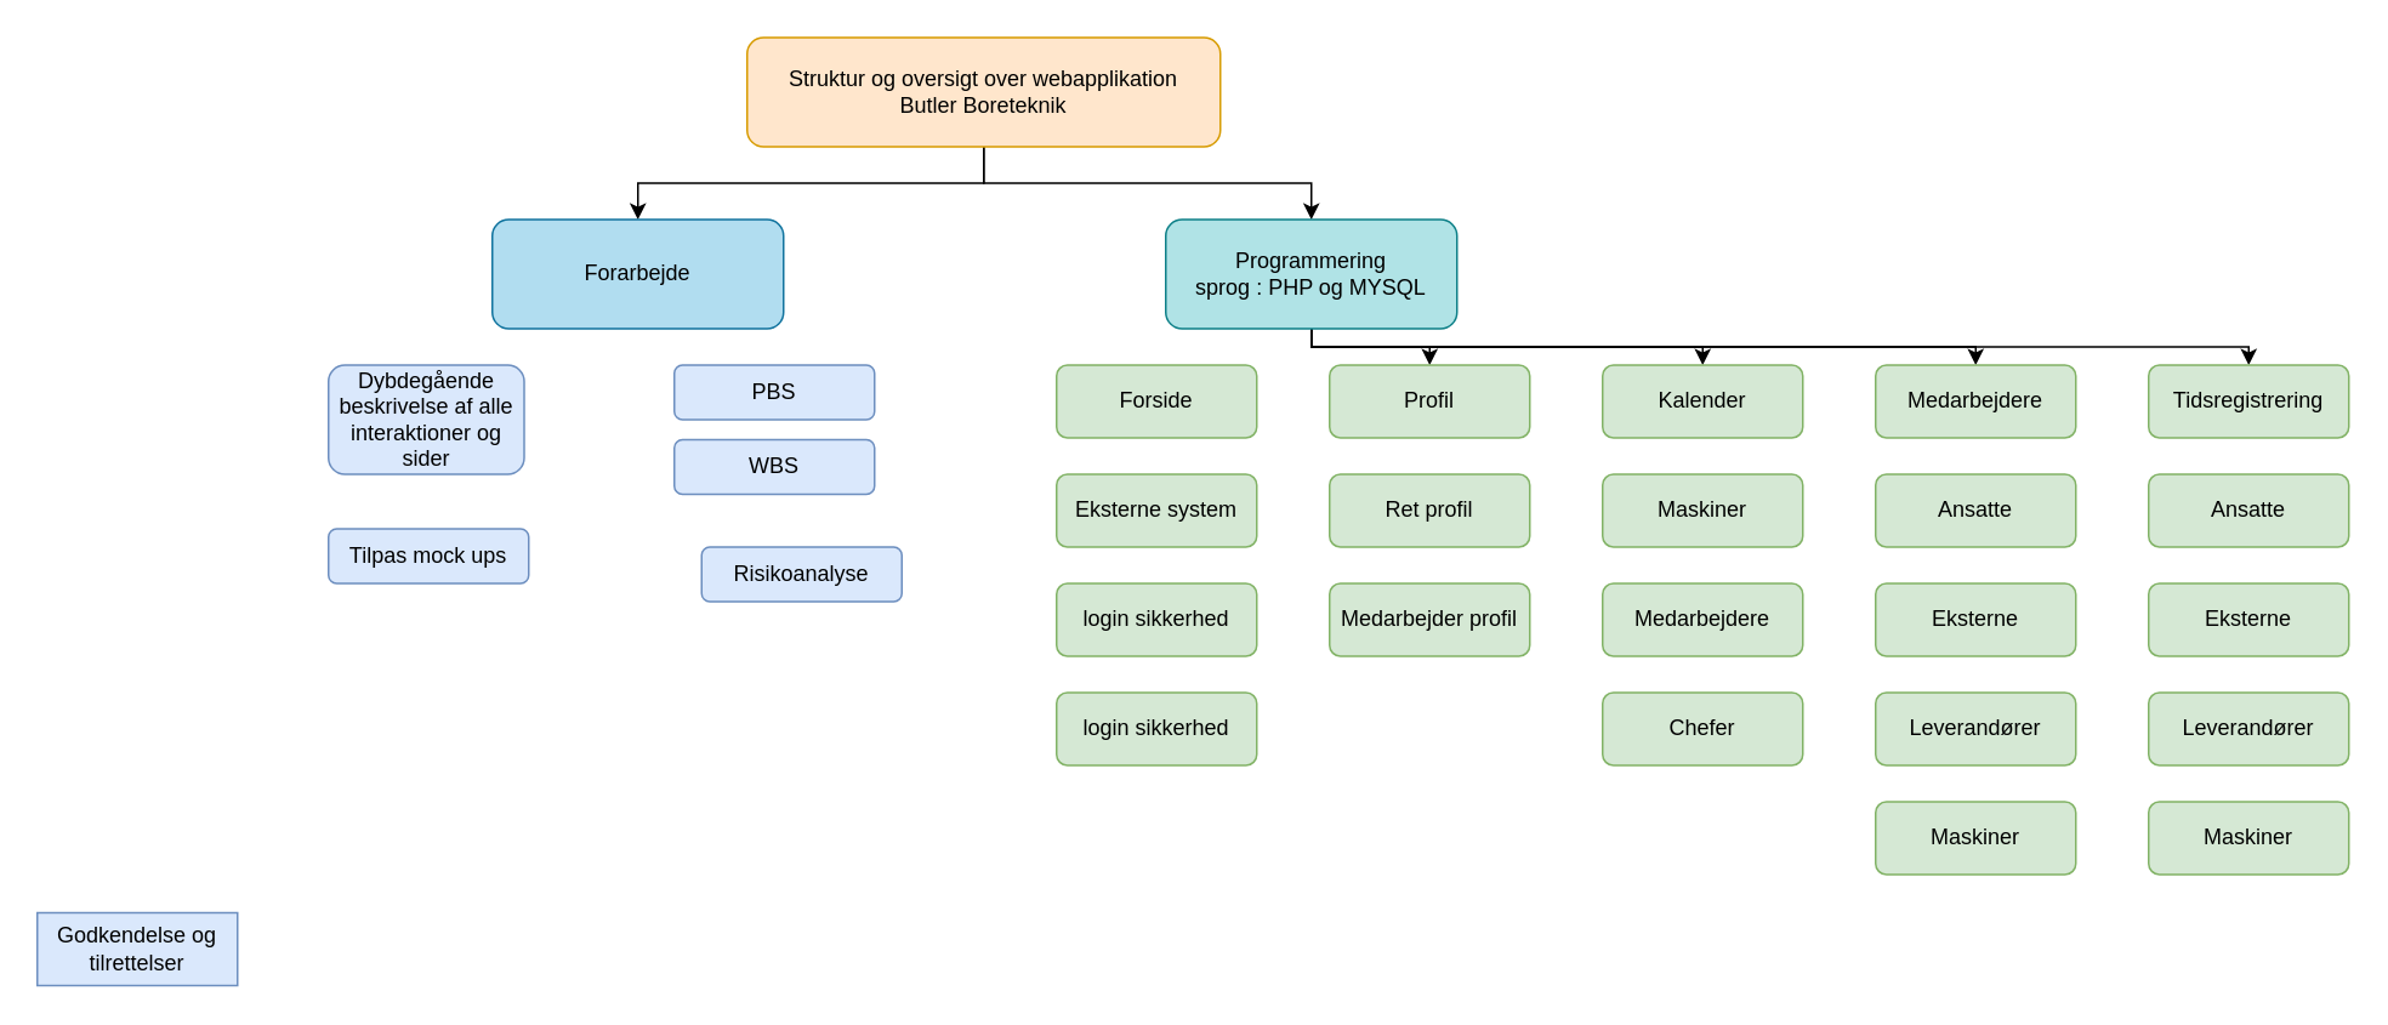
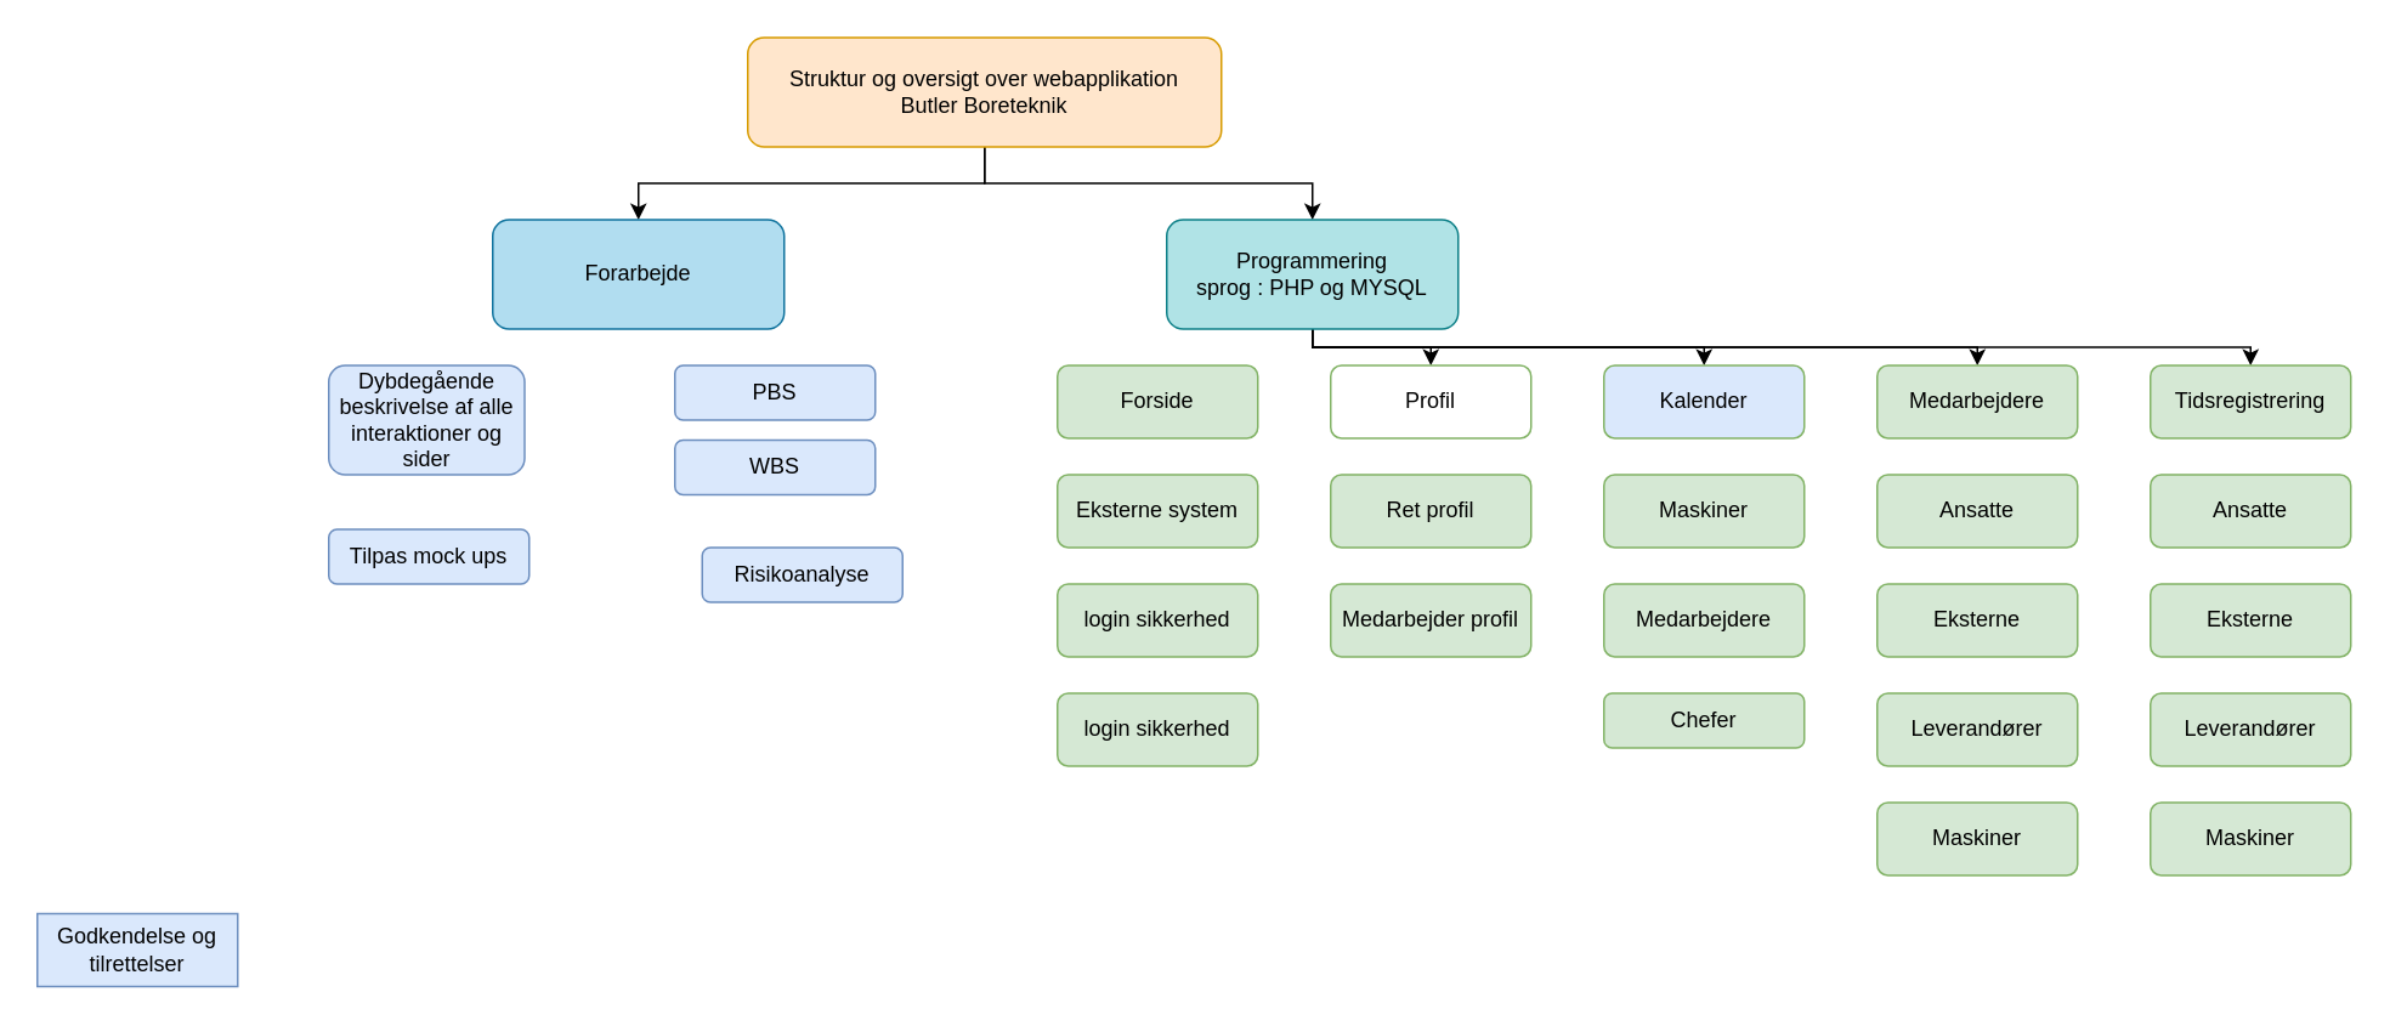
  <mxCell id="0" />
  <mxCell id="1" parent="0" />
  <mxCell id="2" value="Ret profil" style="rounded=1;whiteSpace=wrap;html=1;fillColor=#d5e8d4;strokeColor=#82b366;" parent="1" vertex="1"><mxGeometry x="730" y="260" width="110" height="40" as="geometry" /></mxCell>
  <mxCell id="3" style="edgeStyle=orthogonalEdgeStyle;rounded=0;orthogonalLoop=1;jettySize=auto;html=1;" parent="1" source="5" target="11" edge="1"><mxGeometry relative="1" as="geometry"><Array as="points"><mxPoint x="540" y="100" /><mxPoint x="350" y="100" /></Array></mxGeometry></mxCell>
  <mxCell id="4" style="edgeStyle=orthogonalEdgeStyle;rounded=0;orthogonalLoop=1;jettySize=auto;html=1;" parent="1" source="5" target="10" edge="1"><mxGeometry relative="1" as="geometry" /></mxCell>
  <mxCell id="5" value="Struktur og oversigt over webapplikation&lt;br&gt;Butler Boreteknik" style="rounded=1;whiteSpace=wrap;html=1;fillColor=#ffe6cc;strokeColor=#d79b00;" parent="1" vertex="1"><mxGeometry x="410" y="20" width="260" height="60" as="geometry" /></mxCell>
  <mxCell id="6" style="edgeStyle=orthogonalEdgeStyle;rounded=0;orthogonalLoop=1;jettySize=auto;html=1;" parent="1" source="10" target="12" edge="1"><mxGeometry relative="1" as="geometry"><Array as="points"><mxPoint x="720" y="190" /><mxPoint x="785" y="190" /></Array></mxGeometry></mxCell>
  <mxCell id="7" style="edgeStyle=orthogonalEdgeStyle;rounded=0;orthogonalLoop=1;jettySize=auto;html=1;" parent="1" source="10" target="16" edge="1"><mxGeometry relative="1" as="geometry"><Array as="points"><mxPoint x="720" y="190" /><mxPoint x="935" y="190" /></Array></mxGeometry></mxCell>
  <mxCell id="8" style="edgeStyle=orthogonalEdgeStyle;rounded=0;orthogonalLoop=1;jettySize=auto;html=1;" parent="1" source="10" target="15" edge="1"><mxGeometry relative="1" as="geometry"><Array as="points"><mxPoint x="720" y="190" /><mxPoint x="1085" y="190" /></Array></mxGeometry></mxCell>
  <mxCell id="9" style="edgeStyle=orthogonalEdgeStyle;rounded=0;orthogonalLoop=1;jettySize=auto;html=1;" parent="1" source="10" target="27" edge="1"><mxGeometry relative="1" as="geometry"><Array as="points"><mxPoint x="720" y="190" /><mxPoint x="1235" y="190" /></Array></mxGeometry></mxCell>
  <mxCell id="10" value="Programmering&lt;br&gt;sprog : PHP og MYSQL" style="rounded=1;whiteSpace=wrap;html=1;fillColor=#b0e3e6;strokeColor=#0e8088;" parent="1" vertex="1"><mxGeometry x="640" y="120" width="160" height="60" as="geometry" /></mxCell>
  <mxCell id="11" value="Forarbejde" style="rounded=1;whiteSpace=wrap;html=1;fillColor=#b1ddf0;strokeColor=#10739e;" parent="1" vertex="1"><mxGeometry x="270" y="120" width="160" height="60" as="geometry" /></mxCell>
- <mxCell id="12" value="Profil" style="rounded=1;whiteSpace=wrap;html=1;fillColor=#d5e8d4;strokeColor=#82b366;" parent="1" vertex="1"><mxGeometry x="730" y="200" width="110" height="40" as="geometry" /></mxCell>
+ <mxCell id="12" value="Profil" style="rounded=1;whiteSpace=wrap;html=1;fillColor=#ffffff;strokeColor=#82b366;" parent="1" vertex="1"><mxGeometry x="730" y="200" width="110" height="40" as="geometry" /></mxCell>
  <mxCell id="13" value="Medarbejder profil" style="rounded=1;whiteSpace=wrap;html=1;fillColor=#d5e8d4;strokeColor=#82b366;" parent="1" vertex="1"><mxGeometry x="730" y="320" width="110" height="40" as="geometry" /></mxCell>
  <mxCell id="14" value="Forside" style="rounded=1;whiteSpace=wrap;html=1;fillColor=#d5e8d4;strokeColor=#82b366;" parent="1" vertex="1"><mxGeometry x="580" y="200" width="110" height="40" as="geometry" /></mxCell>
  <mxCell id="15" value="Medarbejdere" style="rounded=1;whiteSpace=wrap;html=1;fillColor=#d5e8d4;strokeColor=#82b366;" parent="1" vertex="1"><mxGeometry x="1030" y="200" width="110" height="40" as="geometry" /></mxCell>
- <mxCell id="16" value="Kalender" style="rounded=1;whiteSpace=wrap;html=1;fillColor=#d5e8d4;strokeColor=#82b366;" parent="1" vertex="1"><mxGeometry x="880" y="200" width="110" height="40" as="geometry" /></mxCell>
+ <mxCell id="16" value="Kalender" style="rounded=1;whiteSpace=wrap;html=1;fillColor=#dae8fc;strokeColor=#82b366;" parent="1" vertex="1"><mxGeometry x="880" y="200" width="110" height="40" as="geometry" /></mxCell>
  <mxCell id="17" value="Eksterne system" style="rounded=1;whiteSpace=wrap;html=1;fillColor=#d5e8d4;strokeColor=#82b366;" parent="1" vertex="1"><mxGeometry x="580" y="260" width="110" height="40" as="geometry" /></mxCell>
  <mxCell id="18" value="login sikkerhed" style="rounded=1;whiteSpace=wrap;html=1;fillColor=#d5e8d4;strokeColor=#82b366;" parent="1" vertex="1"><mxGeometry x="580" y="320" width="110" height="40" as="geometry" /></mxCell>
  <mxCell id="19" value="Godkendelse og tilrettelser" style="whiteSpace=wrap;html=1;fillColor=#dae8fc;strokeColor=#6c8ebf;rounded=0;" parent="1" vertex="1"><mxGeometry x="20" y="501" width="110" height="40" as="geometry" /></mxCell>
  <mxCell id="20" value="Maskiner" style="rounded=1;whiteSpace=wrap;html=1;fillColor=#d5e8d4;strokeColor=#82b366;" parent="1" vertex="1"><mxGeometry x="880" y="260" width="110" height="40" as="geometry" /></mxCell>
  <mxCell id="21" value="Medarbejdere" style="rounded=1;whiteSpace=wrap;html=1;fillColor=#d5e8d4;strokeColor=#82b366;" parent="1" vertex="1"><mxGeometry x="880" y="320" width="110" height="40" as="geometry" /></mxCell>
- <mxCell id="22" value="Chefer" style="rounded=1;whiteSpace=wrap;html=1;fillColor=#d5e8d4;strokeColor=#82b366;" parent="1" vertex="1"><mxGeometry x="880" y="380" width="110" height="40" as="geometry" /></mxCell>
+ <mxCell id="22" value="Chefer" style="rounded=1;whiteSpace=wrap;html=1;fillColor=#d5e8d4;strokeColor=#82b366;" parent="1" vertex="1"><mxGeometry x="880" y="380" width="110" height="30" as="geometry" /></mxCell>
  <mxCell id="23" value="Ansatte" style="rounded=1;whiteSpace=wrap;html=1;fillColor=#d5e8d4;strokeColor=#82b366;" parent="1" vertex="1"><mxGeometry x="1030" y="260" width="110" height="40" as="geometry" /></mxCell>
  <mxCell id="24" value="Eksterne" style="rounded=1;whiteSpace=wrap;html=1;fillColor=#d5e8d4;strokeColor=#82b366;" parent="1" vertex="1"><mxGeometry x="1030" y="320" width="110" height="40" as="geometry" /></mxCell>
  <mxCell id="25" value="Leverandører" style="rounded=1;whiteSpace=wrap;html=1;fillColor=#d5e8d4;strokeColor=#82b366;" parent="1" vertex="1"><mxGeometry x="1030" y="380" width="110" height="40" as="geometry" /></mxCell>
  <mxCell id="26" value="Maskiner" style="rounded=1;whiteSpace=wrap;html=1;fillColor=#d5e8d4;strokeColor=#82b366;" parent="1" vertex="1"><mxGeometry x="1030" y="440" width="110" height="40" as="geometry" /></mxCell>
  <mxCell id="27" value="Tidsregistrering" style="rounded=1;whiteSpace=wrap;html=1;fillColor=#d5e8d4;strokeColor=#82b366;" parent="1" vertex="1"><mxGeometry x="1180" y="200" width="110" height="40" as="geometry" /></mxCell>
  <mxCell id="28" value="Ansatte" style="rounded=1;whiteSpace=wrap;html=1;fillColor=#d5e8d4;strokeColor=#82b366;" parent="1" vertex="1"><mxGeometry x="1180" y="260" width="110" height="40" as="geometry" /></mxCell>
  <mxCell id="29" value="Eksterne" style="rounded=1;whiteSpace=wrap;html=1;fillColor=#d5e8d4;strokeColor=#82b366;" parent="1" vertex="1"><mxGeometry x="1180" y="320" width="110" height="40" as="geometry" /></mxCell>
  <mxCell id="30" value="Leverandører" style="rounded=1;whiteSpace=wrap;html=1;fillColor=#d5e8d4;strokeColor=#82b366;" parent="1" vertex="1"><mxGeometry x="1180" y="380" width="110" height="40" as="geometry" /></mxCell>
  <mxCell id="31" value="Maskiner" style="rounded=1;whiteSpace=wrap;html=1;fillColor=#d5e8d4;strokeColor=#82b366;" parent="1" vertex="1"><mxGeometry x="1180" y="440" width="110" height="40" as="geometry" /></mxCell>
  <mxCell id="32" value="Dybdegående beskrivelse af alle interaktioner og sider" style="rounded=1;whiteSpace=wrap;html=1;fillColor=#dae8fc;strokeColor=#6c8ebf;" parent="1" vertex="1"><mxGeometry x="180" y="200" width="107.5" height="60" as="geometry" /></mxCell>
  <mxCell id="33" value="login sikkerhed" style="rounded=1;whiteSpace=wrap;html=1;fillColor=#d5e8d4;strokeColor=#82b366;" parent="1" vertex="1"><mxGeometry x="580" y="380" width="110" height="40" as="geometry" /></mxCell>
  <mxCell id="34" value="PBS" style="rounded=1;whiteSpace=wrap;html=1;fillColor=#dae8fc;strokeColor=#6c8ebf;" parent="1" vertex="1"><mxGeometry x="370" y="200" width="110" height="30" as="geometry" /></mxCell>
  <mxCell id="35" value="WBS" style="rounded=1;whiteSpace=wrap;html=1;fillColor=#dae8fc;strokeColor=#6c8ebf;" vertex="1" parent="1"><mxGeometry x="370" y="241" width="110" height="30" as="geometry" /></mxCell>
  <mxCell id="36" value="Risikoanalyse" style="rounded=1;whiteSpace=wrap;html=1;fillColor=#dae8fc;strokeColor=#6c8ebf;" vertex="1" parent="1"><mxGeometry x="385" y="300" width="110" height="30" as="geometry" /></mxCell>
  <mxCell id="37" value="Tilpas mock ups" style="rounded=1;whiteSpace=wrap;html=1;fillColor=#dae8fc;strokeColor=#6c8ebf;" vertex="1" parent="1"><mxGeometry x="180" y="290" width="110" height="30" as="geometry" /></mxCell>
